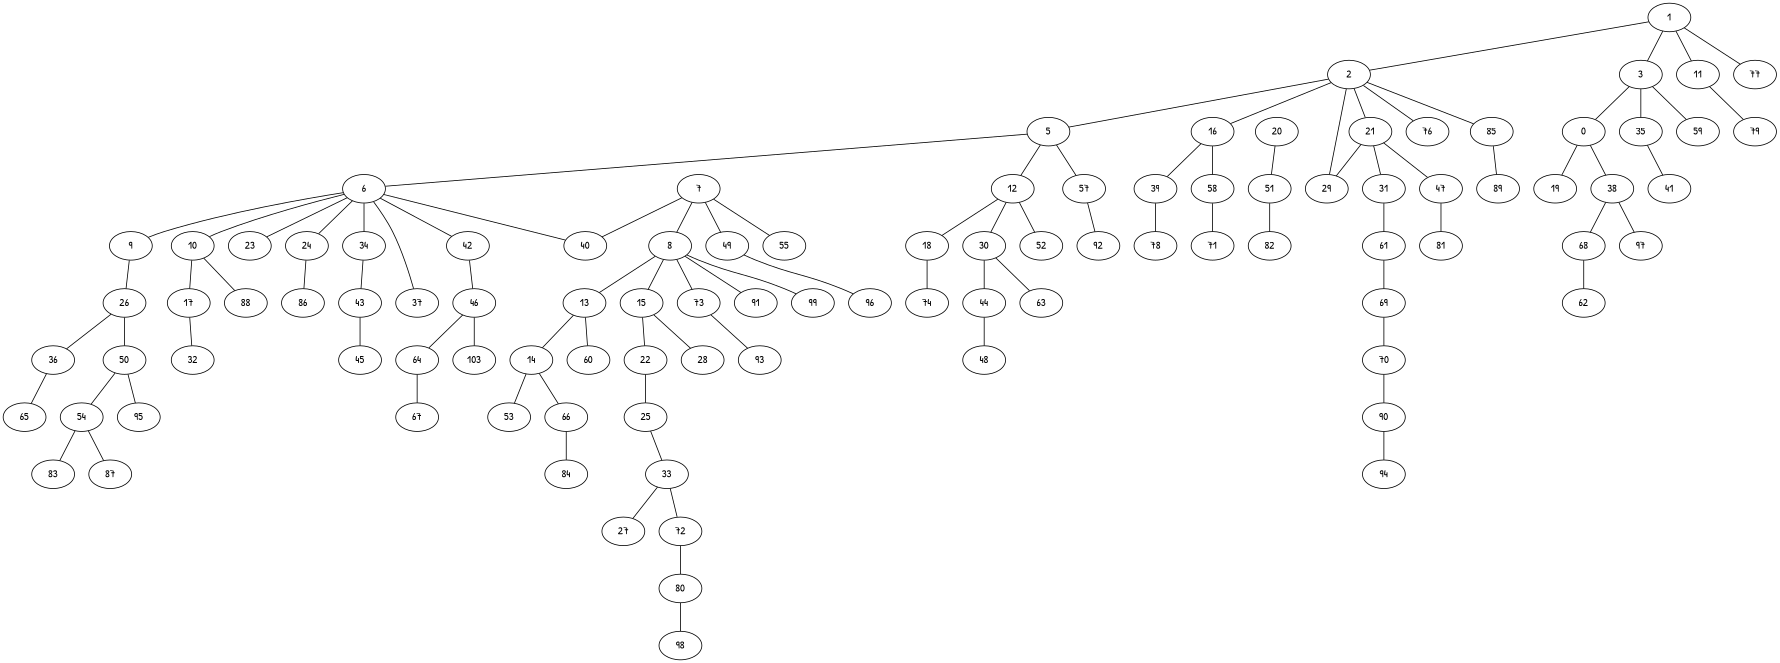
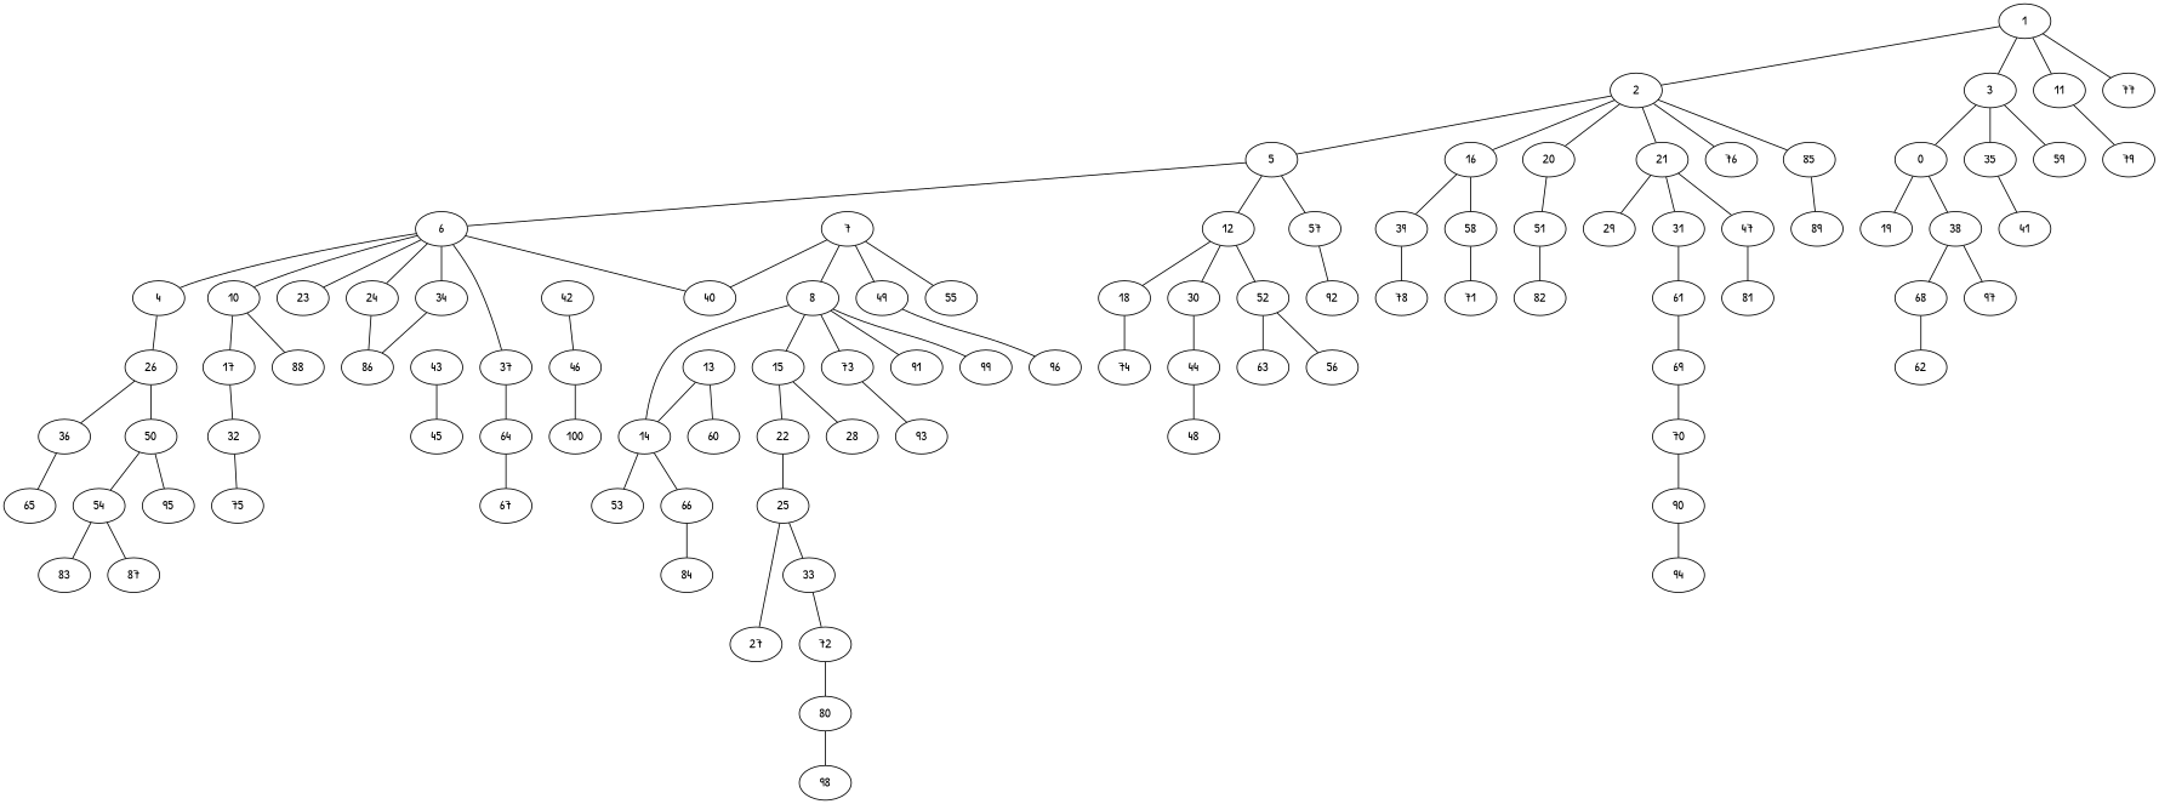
  graph {
    fontname="Patrick Hand"
    node [fontname="Patrick Hand"]
    edge [fontname="Patrick Hand"]
    1
    2
    3
    11
    77
    5
    16
    20
    21
    76
    85
    n12 [label=0]
    35
    59
    79
    6
    12
    57
    39
    58
    51
    29
    31
    47
    89
    19
    38
    41
-   9
+   9 [label=4]
    10
    23
    24
    34
    37
    42
    40
    18
    30
    52
    92
    78
    71
    82
    61
    81
    68
    97
    62
    7
    8
    49
    55
    26
    17
    88
    86
    43
    46
    74
    44
+   56
    63
    13
    15
    73
    91
    99
    96
    36
    50
    32
    45
    64
-   100 [label=103]
+   100
    14
    60
    22
    28
    93
    53
    66
    25
    65
    54
    95
+   75
    48
    84
    27
    33
    69
    72
    80
    83
    87
    70
    98
    67
    90
    94
    1 -- 2
    1 -- 3
    1 -- 11
    1 -- 77
    2 -- 5
    2 -- 16
-   2 -- 29
+   2 -- 20
    2 -- 21
    2 -- 76
    2 -- 85
    3 -- n12
    3 -- 35
    3 -- 59
    11 -- 79
    5 -- 6
    5 -- 12
    5 -- 57
    16 -- 39
    16 -- 58
    20 -- 51
    21 -- 29
    21 -- 31
    21 -- 47
    85 -- 89
    n12 -- 19
    n12 -- 38
    35 -- 41
    6 -- 9
    6 -- 10
    6 -- 23
    6 -- 24
    6 -- 34
    6 -- 37
-   6 -- 42
    6 -- 40
    12 -- 18
    12 -- 30
    12 -- 52
    57 -- 92
    39 -- 78
    58 -- 71
    51 -- 82
    31 -- 61
    47 -- 81
    38 -- 68
    38 -- 97
    9 -- 26
    10 -- 17
    10 -- 88
    24 -- 86
-   34 -- 43
+   34 -- 86
    42 -- 46
    18 -- 74
    30 -- 44
-   30 -- 63
+   52 -- 56
+   52 -- 63
    61 -- 69
    68 -- 62
    7 -- 40
    7 -- 8
    7 -- 49
    7 -- 55
-   8 -- 13
+   8 -- 14
    8 -- 15
    8 -- 73
    8 -- 91
    8 -- 99
    49 -- 96
    26 -- 36
    26 -- 50
    17 -- 32
    43 -- 45
-   46 -- 64
+   37 -- 64
    46 -- 100
    44 -- 48
    13 -- 14
    13 -- 60
    15 -- 22
    15 -- 28
    73 -- 93
    36 -- 65
    50 -- 54
    50 -- 95
+   32 -- 75
    64 -- 67
    14 -- 53
    14 -- 66
    22 -- 25
    66 -- 84
-   33 -- 27
+   25 -- 27
    25 -- 33
    54 -- 83
    54 -- 87
    33 -- 72
    69 -- 70
    72 -- 80
    80 -- 98
    70 -- 90
    90 -- 94
  }
